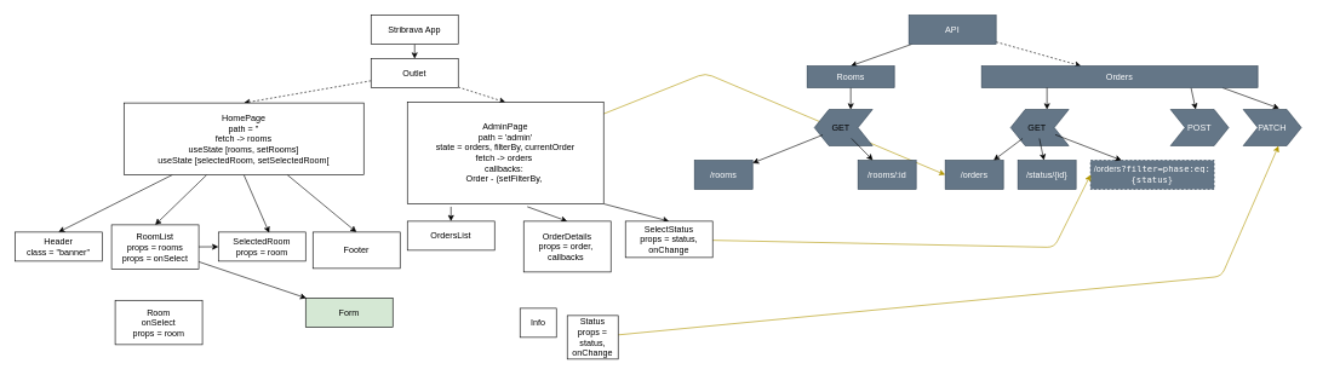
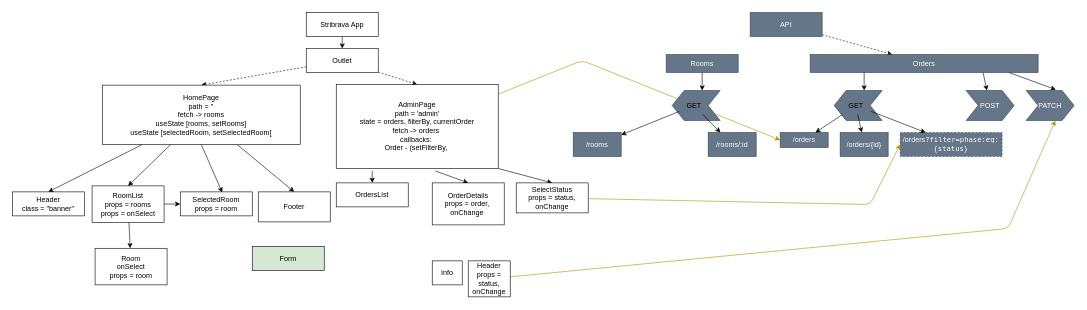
  <mxCell id="0" />
  <mxCell id="1" parent="0" />
  <mxCell id="2" style="edgeStyle=none;html=1;" parent="1" source="3" target="6" edge="1"><mxGeometry relative="1" as="geometry" /></mxCell>
  <mxCell id="3" value="Stribrava App" style="rounded=0;whiteSpace=wrap;html=1;" parent="1" vertex="1"><mxGeometry x="510" y="20" width="120" height="40" as="geometry" /></mxCell>
  <mxCell id="4" style="edgeStyle=none;html=1;entryX=0.5;entryY=0;entryDx=0;entryDy=0;dashed=1;" parent="1" source="6" target="11" edge="1"><mxGeometry relative="1" as="geometry" /></mxCell>
  <mxCell id="5" style="edgeStyle=none;html=1;entryX=0.5;entryY=0;entryDx=0;entryDy=0;dashed=1;" parent="1" source="6" target="16" edge="1"><mxGeometry relative="1" as="geometry" /></mxCell>
  <mxCell id="6" value="Outlet" style="rounded=0;whiteSpace=wrap;html=1;" parent="1" vertex="1"><mxGeometry x="510" y="80" width="120" height="40" as="geometry" /></mxCell>
  <mxCell id="7" style="edgeStyle=none;html=1;entryX=0.5;entryY=0;entryDx=0;entryDy=0;" edge="1" parent="1" source="11" target="51"><mxGeometry relative="1" as="geometry" /></mxCell>
  <mxCell id="8" style="edgeStyle=none;html=1;entryX=0.5;entryY=0;entryDx=0;entryDy=0;" edge="1" parent="1" source="11" target="54"><mxGeometry relative="1" as="geometry" /></mxCell>
  <mxCell id="9" style="edgeStyle=none;html=1;exitX=0.5;exitY=1;exitDx=0;exitDy=0;entryX=0.583;entryY=0.025;entryDx=0;entryDy=0;entryPerimeter=0;" edge="1" parent="1" source="11" target="55"><mxGeometry relative="1" as="geometry" /></mxCell>
  <mxCell id="10" style="edgeStyle=none;html=1;entryX=0.5;entryY=0;entryDx=0;entryDy=0;" edge="1" parent="1" source="11" target="56"><mxGeometry relative="1" as="geometry" /></mxCell>
  <mxCell id="11" value="HomePage&lt;br&gt;path = ''&lt;br&gt;fetch -&amp;gt; rooms&lt;br&gt;useState [rooms, setRooms]&lt;br&gt;useState [selectedRoom, setSelectedRoom[" style="rounded=0;whiteSpace=wrap;html=1;" parent="1" vertex="1"><mxGeometry x="170" y="141" width="330" height="99" as="geometry" /></mxCell>
  <mxCell id="12" style="edgeStyle=none;html=1;" parent="1" target="44" edge="1"><mxGeometry relative="1" as="geometry"><mxPoint x="620" y="284" as="sourcePoint" /></mxGeometry></mxCell>
  <mxCell id="13" style="edgeStyle=none;html=1;entryX=0.5;entryY=0;entryDx=0;entryDy=0;" parent="1" target="45" edge="1"><mxGeometry relative="1" as="geometry"><mxPoint x="725" y="284" as="sourcePoint" /></mxGeometry></mxCell>
  <mxCell id="14" style="edgeStyle=none;html=1;entryX=0.5;entryY=0;entryDx=0;entryDy=0;" parent="1" target="50" edge="1"><mxGeometry relative="1" as="geometry"><mxPoint x="830" y="280" as="sourcePoint" /></mxGeometry></mxCell>
  <mxCell id="15" style="edgeStyle=none;html=1;entryX=0;entryY=0.5;entryDx=0;entryDy=0;fillColor=#e3c800;strokeColor=#B09500;" parent="1" source="16" target="36" edge="1"><mxGeometry relative="1" as="geometry"><Array as="points"><mxPoint x="970" y="100" /></Array></mxGeometry></mxCell>
  <mxCell id="16" value="AdminPage&lt;br&gt;path = 'admin'&lt;br&gt;state = orders, filterBy, currentOrder&lt;br&gt;fetch -&amp;gt; orders&amp;nbsp;&lt;br&gt;callbacks:&amp;nbsp;&lt;br&gt;Order - (setFilterBy,&amp;nbsp;" style="rounded=0;whiteSpace=wrap;html=1;" parent="1" vertex="1"><mxGeometry x="560" y="140" width="270" height="140" as="geometry" /></mxCell>
- <mxCell id="17" style="edgeStyle=none;html=1;entryX=0.5;entryY=0;entryDx=0;entryDy=0;" parent="1" source="19" target="21" edge="1"><mxGeometry relative="1" as="geometry" /></mxCell>
  <mxCell id="18" style="edgeStyle=none;html=1;dashed=1;" parent="1" source="19" target="24" edge="1"><mxGeometry relative="1" as="geometry" /></mxCell>
  <mxCell id="19" value="API" style="rounded=0;whiteSpace=wrap;html=1;fillColor=#647687;fontColor=#ffffff;strokeColor=#314354;" parent="1" vertex="1"><mxGeometry x="1250" y="20" width="120" height="40" as="geometry" /></mxCell>
  <mxCell id="20" style="edgeStyle=none;html=1;entryX=0.375;entryY=1;entryDx=0;entryDy=0;entryPerimeter=0;" parent="1" source="21" target="26" edge="1"><mxGeometry relative="1" as="geometry" /></mxCell>
  <mxCell id="21" value="Rooms" style="rounded=0;whiteSpace=wrap;html=1;fillColor=#647687;fontColor=#ffffff;strokeColor=#314354;" parent="1" vertex="1"><mxGeometry x="1110" y="90" width="120" height="30" as="geometry" /></mxCell>
  <mxCell id="22" style="edgeStyle=none;html=1;" parent="1" target="40" edge="1"><mxGeometry relative="1" as="geometry"><mxPoint x="1638.214" y="120" as="sourcePoint" /></mxGeometry></mxCell>
  <mxCell id="23" style="edgeStyle=none;html=1;entryX=0.619;entryY=-0.03;entryDx=0;entryDy=0;entryPerimeter=0;" parent="1" target="41" edge="1"><mxGeometry relative="1" as="geometry"><mxPoint x="1681.386" y="120" as="sourcePoint" /></mxGeometry></mxCell>
  <mxCell id="24" value="Orders" style="rounded=0;whiteSpace=wrap;html=1;fillColor=#647687;fontColor=#ffffff;strokeColor=#314354;" parent="1" vertex="1"><mxGeometry x="1350" y="90" width="380" height="30" as="geometry" /></mxCell>
  <mxCell id="25" value="" style="group" parent="1" vertex="1" connectable="0"><mxGeometry x="1120" y="150" width="80" height="50" as="geometry" /></mxCell>
  <mxCell id="26" value="" style="shape=step;perimeter=stepPerimeter;whiteSpace=wrap;html=1;fixedSize=1;rotation=-180;fillColor=#647687;fontColor=#ffffff;strokeColor=#314354;" parent="25" vertex="1"><mxGeometry width="80" height="50" as="geometry" /></mxCell>
  <mxCell id="27" value="GET" style="text;html=1;align=center;verticalAlign=middle;resizable=0;points=[];autosize=1;strokeColor=none;fillColor=none;" parent="25" vertex="1"><mxGeometry x="11.425" y="10.005" width="50" height="30" as="geometry" /></mxCell>
  <mxCell id="28" value="/rooms" style="rounded=0;whiteSpace=wrap;html=1;fillColor=#647687;fontColor=#ffffff;strokeColor=#314354;" parent="1" vertex="1"><mxGeometry x="955" y="220" width="80" height="40" as="geometry" /></mxCell>
  <mxCell id="29" value="/rooms/:id" style="rounded=0;whiteSpace=wrap;html=1;fillColor=#647687;fontColor=#ffffff;strokeColor=#314354;" parent="1" vertex="1"><mxGeometry x="1180" y="220" width="80" height="40" as="geometry" /></mxCell>
  <mxCell id="30" style="edgeStyle=none;html=1;" parent="1" source="27" target="28" edge="1"><mxGeometry relative="1" as="geometry" /></mxCell>
  <mxCell id="31" style="edgeStyle=none;html=1;" parent="1" source="27" target="29" edge="1"><mxGeometry relative="1" as="geometry" /></mxCell>
  <mxCell id="32" style="edgeStyle=none;html=1;entryX=0.375;entryY=1;entryDx=0;entryDy=0;entryPerimeter=0;" parent="1" target="34" edge="1"><mxGeometry relative="1" as="geometry"><mxPoint x="1440" y="120" as="sourcePoint" /></mxGeometry></mxCell>
  <mxCell id="33" value="" style="group" parent="1" vertex="1" connectable="0"><mxGeometry x="1390" y="150" width="80" height="50" as="geometry" /></mxCell>
  <mxCell id="34" value="" style="shape=step;perimeter=stepPerimeter;whiteSpace=wrap;html=1;fixedSize=1;rotation=-180;fillColor=#647687;fontColor=#ffffff;strokeColor=#314354;" parent="33" vertex="1"><mxGeometry width="80" height="50" as="geometry" /></mxCell>
  <mxCell id="35" value="GET" style="text;html=1;align=center;verticalAlign=middle;resizable=0;points=[];autosize=1;strokeColor=none;fillColor=none;" parent="33" vertex="1"><mxGeometry x="11.425" y="10.005" width="50" height="30" as="geometry" /></mxCell>
- <mxCell id="36" value="/orders" style="rounded=0;whiteSpace=wrap;html=1;fillColor=#647687;fontColor=#ffffff;strokeColor=#314354;" parent="1" vertex="1"><mxGeometry x="1300" y="220" width="80" height="40" as="geometry" /></mxCell>
- <mxCell id="37" value="/status/{id}" style="rounded=0;whiteSpace=wrap;html=1;fillColor=#647687;fontColor=#ffffff;strokeColor=#314354;" parent="1" vertex="1"><mxGeometry x="1400" y="220" width="80" height="40" as="geometry" /></mxCell>
+ <mxCell id="36" value="/orders" style="rounded=0;whiteSpace=wrap;html=1;fillColor=#647687;fontColor=#ffffff;strokeColor=#314354;" parent="1" vertex="1"><mxGeometry x="1300" y="220" width="80" height="25" as="geometry" /></mxCell>
+ <mxCell id="37" value="/orders/{id}" style="rounded=0;whiteSpace=wrap;html=1;fillColor=#647687;fontColor=#ffffff;strokeColor=#314354;" parent="1" vertex="1"><mxGeometry x="1400" y="220" width="80" height="40" as="geometry" /></mxCell>
  <mxCell id="38" style="edgeStyle=none;html=1;" parent="1" source="35" target="36" edge="1"><mxGeometry relative="1" as="geometry" /></mxCell>
  <mxCell id="39" style="edgeStyle=none;html=1;" parent="1" source="35" target="37" edge="1"><mxGeometry relative="1" as="geometry" /></mxCell>
  <mxCell id="40" value="POST" style="shape=step;perimeter=stepPerimeter;whiteSpace=wrap;html=1;fixedSize=1;rotation=-360;fillColor=#647687;fontColor=#ffffff;strokeColor=#314354;" parent="1" vertex="1"><mxGeometry x="1610" y="150" width="80" height="50" as="geometry" /></mxCell>
  <mxCell id="41" value="PATCH" style="shape=step;perimeter=stepPerimeter;whiteSpace=wrap;html=1;fixedSize=1;rotation=-360;fillColor=#647687;fontColor=#ffffff;strokeColor=#314354;" parent="1" vertex="1"><mxGeometry x="1710" y="150" width="80" height="50" as="geometry" /></mxCell>
  <mxCell id="42" value="/orders&lt;code&gt;?filter=phase:eq:{status}&lt;/code&gt;" style="rounded=0;whiteSpace=wrap;html=1;fillColor=#647687;fontColor=#ffffff;strokeColor=#314354;dashed=1;" parent="1" vertex="1"><mxGeometry x="1500" y="220" width="170" height="40" as="geometry" /></mxCell>
  <mxCell id="43" style="edgeStyle=none;html=1;entryX=0.25;entryY=0;entryDx=0;entryDy=0;" parent="1" source="35" target="42" edge="1"><mxGeometry relative="1" as="geometry" /></mxCell>
  <mxCell id="44" value="OrdersList" style="rounded=0;whiteSpace=wrap;html=1;" parent="1" vertex="1"><mxGeometry x="560" y="304" width="120" height="40" as="geometry" /></mxCell>
- <mxCell id="45" value="OrderDetails&lt;br&gt;props = order,&amp;nbsp;&lt;br&gt;callbacks&amp;nbsp;" style="rounded=0;whiteSpace=wrap;html=1;" parent="1" vertex="1"><mxGeometry x="720" y="304" width="120" height="70" as="geometry" /></mxCell>
- <mxCell id="46" value="Info" style="rounded=0;whiteSpace=wrap;html=1;" parent="1" vertex="1"><mxGeometry x="715" y="424" width="50" height="40" as="geometry" /></mxCell>
+ <mxCell id="45" value="OrderDetails&lt;br&gt;props = order,&amp;nbsp;&lt;br&gt;onChange&amp;nbsp;" style="rounded=0;whiteSpace=wrap;html=1;" parent="1" vertex="1"><mxGeometry x="720" y="304" width="120" height="70" as="geometry" /></mxCell>
+ <mxCell id="46" value="Info" style="rounded=0;whiteSpace=wrap;html=1;" parent="1" vertex="1"><mxGeometry x="720" y="434" width="50" height="40" as="geometry" /></mxCell>
  <mxCell id="47" style="edgeStyle=none;html=1;entryX=0.608;entryY=1.004;entryDx=0;entryDy=0;entryPerimeter=0;fillColor=#e3c800;strokeColor=#B09500;" parent="1" source="48" target="41" edge="1"><mxGeometry relative="1" as="geometry"><Array as="points"><mxPoint x="1680" y="380" /></Array></mxGeometry></mxCell>
- <mxCell id="48" value="Status&lt;br&gt;props = status, onChange" style="rounded=0;whiteSpace=wrap;html=1;" parent="1" vertex="1"><mxGeometry x="780" y="434" width="70" height="60" as="geometry" /></mxCell>
+ <mxCell id="48" value="Header&lt;br&gt;props = status, onChange" style="rounded=0;whiteSpace=wrap;html=1;" parent="1" vertex="1"><mxGeometry x="780" y="434" width="70" height="60" as="geometry" /></mxCell>
  <mxCell id="49" style="edgeStyle=none;html=1;entryX=0;entryY=0.5;entryDx=0;entryDy=0;fillColor=#e3c800;strokeColor=#B09500;" parent="1" source="50" target="42" edge="1"><mxGeometry relative="1" as="geometry"><Array as="points"><mxPoint x="1450" y="340" /></Array></mxGeometry></mxCell>
  <mxCell id="50" value="SelectStatus&lt;br&gt;props = status, onChange" style="rounded=0;whiteSpace=wrap;html=1;" parent="1" vertex="1"><mxGeometry x="860" y="304" width="120" height="50" as="geometry" /></mxCell>
  <mxCell id="51" value="Header&lt;br&gt;class = &quot;banner&quot;" style="rounded=0;whiteSpace=wrap;html=1;" vertex="1" parent="1"><mxGeometry x="20" y="319" width="120" height="40" as="geometry" /></mxCell>
  <mxCell id="52" style="edgeStyle=none;html=1;" edge="1" parent="1" source="54" target="55"><mxGeometry relative="1" as="geometry" /></mxCell>
- <mxCell id="53" style="edgeStyle=none;html=1;" edge="1" parent="1" source="54" target="58"><mxGeometry relative="1" as="geometry" /></mxCell>
+ <mxCell id="53" style="edgeStyle=none;html=1;" edge="1" parent="1" source="54" target="57"><mxGeometry relative="1" as="geometry" /></mxCell>
  <mxCell id="54" value="RoomList&lt;br&gt;props = rooms&lt;br&gt;props = onSelect" style="rounded=0;whiteSpace=wrap;html=1;" vertex="1" parent="1"><mxGeometry x="153" y="309" width="120" height="61" as="geometry" /></mxCell>
  <mxCell id="55" value="SelectedRoom&lt;br&gt;props = room" style="rounded=0;whiteSpace=wrap;html=1;" vertex="1" parent="1"><mxGeometry x="300" y="319" width="120" height="40" as="geometry" /></mxCell>
  <mxCell id="56" value="Footer" style="rounded=0;whiteSpace=wrap;html=1;" vertex="1" parent="1"><mxGeometry x="430" y="319" width="120" height="50" as="geometry" /></mxCell>
  <mxCell id="57" value="Room&lt;br&gt;onSelect&lt;br&gt;props = room" style="rounded=0;whiteSpace=wrap;html=1;" vertex="1" parent="1"><mxGeometry x="158" y="413" width="120" height="61" as="geometry" /></mxCell>
  <mxCell id="58" value="Form" style="rounded=0;whiteSpace=wrap;html=1;fillColor=#d5e8d4;" vertex="1" parent="1"><mxGeometry x="420" y="410" width="120" height="40" as="geometry" /></mxCell>
